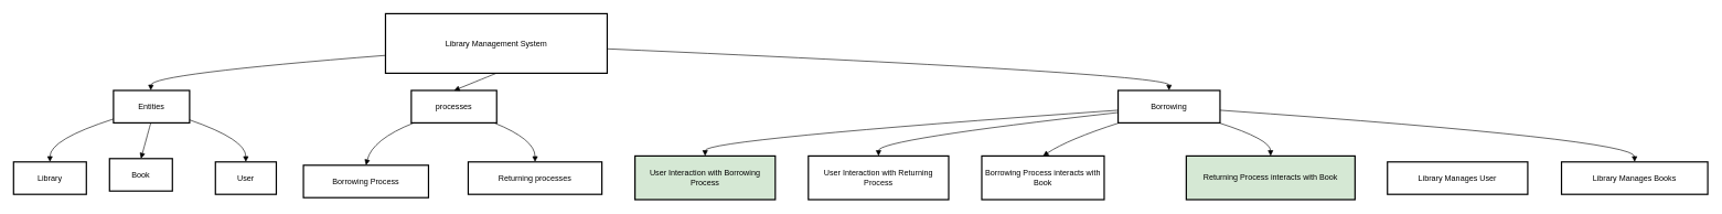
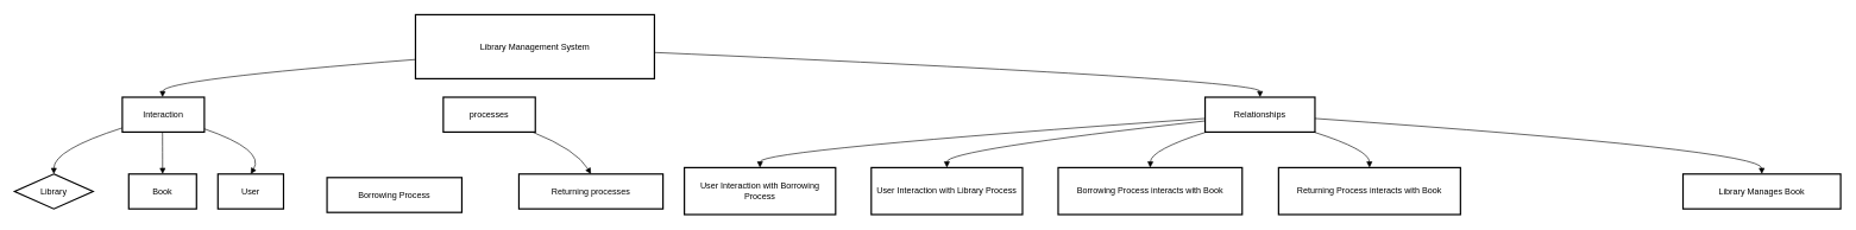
  <mxCell id="0" />
  <mxCell id="1" parent="0" />
  <mxCell id="2" value="Library Management System" style="whiteSpace=wrap;strokeWidth=2;" vertex="1" parent="1"><mxGeometry x="582" y="20" width="335" height="90" as="geometry" /></mxCell>
- <mxCell id="3" value="Entities" style="whiteSpace=wrap;strokeWidth=2;" vertex="1" parent="1"><mxGeometry x="171" y="136" width="115" height="49" as="geometry" /></mxCell>
+ <mxCell id="3" value="Interaction" style="whiteSpace=wrap;strokeWidth=2;" vertex="1" parent="1"><mxGeometry x="171" y="136" width="115" height="49" as="geometry" /></mxCell>
  <mxCell id="4" value="processes" style="whiteSpace=wrap;strokeWidth=2;" vertex="1" parent="1"><mxGeometry x="621" y="136" width="129" height="49" as="geometry" /></mxCell>
- <mxCell id="5" value="Borrowing" style="whiteSpace=wrap;strokeWidth=2;" vertex="1" parent="1"><mxGeometry x="1689" y="136" width="154" height="49" as="geometry" /></mxCell>
- <mxCell id="6" value="Library" style="whiteSpace=wrap;strokeWidth=2;" vertex="1" parent="1"><mxGeometry x="20" y="244" width="110" height="49" as="geometry" /></mxCell>
- <mxCell id="7" value="Book" style="whiteSpace=wrap;strokeWidth=2;" vertex="1" parent="1"><mxGeometry x="165" y="239" width="95" height="49" as="geometry" /></mxCell>
- <mxCell id="8" value="User" style="whiteSpace=wrap;strokeWidth=2;" vertex="1" parent="1"><mxGeometry x="325" y="244" width="92" height="49" as="geometry" /></mxCell>
+ <mxCell id="5" value="Relationships" style="whiteSpace=wrap;strokeWidth=2;" vertex="1" parent="1"><mxGeometry x="1689" y="136" width="154" height="49" as="geometry" /></mxCell>
+ <mxCell id="6" value="Library" style="rhombus;whiteSpace=wrap;strokeWidth=2;" vertex="1" parent="1"><mxGeometry x="20" y="244" width="110" height="49" as="geometry" /></mxCell>
+ <mxCell id="7" value="Book" style="whiteSpace=wrap;strokeWidth=2;" vertex="1" parent="1"><mxGeometry x="180" y="244" width="95" height="49" as="geometry" /></mxCell>
+ <mxCell id="8" value="User" style="whiteSpace=wrap;strokeWidth=2;" vertex="1" parent="1"><mxGeometry x="305" y="244" width="92" height="49" as="geometry" /></mxCell>
  <mxCell id="9" value="Borrowing Process" style="whiteSpace=wrap;strokeWidth=2;" vertex="1" parent="1"><mxGeometry x="458" y="249" width="189" height="49" as="geometry" /></mxCell>
- <mxCell id="10" value="Returning processes" style="whiteSpace=wrap;strokeWidth=2;" vertex="1" parent="1"><mxGeometry x="707" y="244" width="202" height="49" as="geometry" /></mxCell>
- <mxCell id="11" value="User Interaction with Borrowing Process" style="whiteSpace=wrap;strokeWidth=2;fillColor=#d5e8d4;" vertex="1" parent="1"><mxGeometry x="959" y="235" width="212" height="66" as="geometry" /></mxCell>
- <mxCell id="12" value="User Interaction with Returning Process" style="whiteSpace=wrap;strokeWidth=2;" vertex="1" parent="1"><mxGeometry x="1221" y="235" width="212" height="66" as="geometry" /></mxCell>
- <mxCell id="13" value="Borrowing Process interacts with Book" style="whiteSpace=wrap;strokeWidth=2;" vertex="1" parent="1"><mxGeometry x="1483" y="235" width="185" height="66" as="geometry" /></mxCell>
- <mxCell id="14" value="Returning Process interacts with Book" style="whiteSpace=wrap;strokeWidth=2;fillColor=#d5e8d4;" vertex="1" parent="1"><mxGeometry x="1792" y="235" width="255" height="66" as="geometry" /></mxCell>
- <mxCell id="15" value="Library Manages User" style="whiteSpace=wrap;strokeWidth=2;" vertex="1" parent="1"><mxGeometry x="2096" y="244" width="212" height="49" as="geometry" /></mxCell>
- <mxCell id="16" value="Library Manages Books" style="whiteSpace=wrap;strokeWidth=2;" vertex="1" parent="1"><mxGeometry x="2359" y="244" width="221" height="49" as="geometry" /></mxCell>
+ <mxCell id="10" value="Returning processes" style="whiteSpace=wrap;strokeWidth=2;" vertex="1" parent="1"><mxGeometry x="727" y="244" width="202" height="49" as="geometry" /></mxCell>
+ <mxCell id="11" value="User Interaction with Borrowing Process" style="whiteSpace=wrap;strokeWidth=2;" vertex="1" parent="1"><mxGeometry x="959" y="235" width="212" height="66" as="geometry" /></mxCell>
+ <mxCell id="12" value="User Interaction with Library Process" style="whiteSpace=wrap;strokeWidth=2;" vertex="1" parent="1"><mxGeometry x="1221" y="235" width="212" height="66" as="geometry" /></mxCell>
+ <mxCell id="13" value="Borrowing Process interacts with Book" style="whiteSpace=wrap;strokeWidth=2;" vertex="1" parent="1"><mxGeometry x="1483" y="235" width="258" height="66" as="geometry" /></mxCell>
+ <mxCell id="14" value="Returning Process interacts with Book" style="whiteSpace=wrap;strokeWidth=2;" vertex="1" parent="1"><mxGeometry x="1792" y="235" width="255" height="66" as="geometry" /></mxCell>
+ <mxCell id="16" value="Library Manages Book" style="whiteSpace=wrap;strokeWidth=2;" vertex="1" parent="1"><mxGeometry x="2359" y="244" width="221" height="49" as="geometry" /></mxCell>
  <mxCell id="17" value="" style="curved=1;startArrow=none;endArrow=block;exitX=0;exitY=0.7;entryX=0.49;entryY=0.01;rounded=0;" edge="1" parent="1" source="2" target="3"><mxGeometry relative="1" as="geometry"><Array as="points"><mxPoint x="228" y="111" /></Array></mxGeometry></mxCell>
- <mxCell id="18" value="" style="curved=1;startArrow=none;endArrow=block;exitX=0.5;exitY=1;entryX=0.5;entryY=0.01;rounded=0;" edge="1" parent="1" source="2" target="4"><mxGeometry relative="1" as="geometry"><Array as="points" /></mxGeometry></mxCell>
  <mxCell id="19" value="" style="curved=1;startArrow=none;endArrow=block;exitX=1;exitY=0.59;entryX=0.5;entryY=0.01;rounded=0;" edge="1" parent="1" source="2" target="5"><mxGeometry relative="1" as="geometry"><Array as="points"><mxPoint x="1766" y="111" /></Array></mxGeometry></mxCell>
  <mxCell id="20" value="" style="curved=1;startArrow=none;endArrow=block;exitX=0;exitY=0.88;entryX=0.5;entryY=-0.01;rounded=0;" edge="1" parent="1" source="3" target="6"><mxGeometry relative="1" as="geometry"><Array as="points"><mxPoint x="75" y="210" /></Array></mxGeometry></mxCell>
  <mxCell id="21" value="" style="curved=1;startArrow=none;endArrow=block;exitX=0.49;exitY=1;entryX=0.5;entryY=-0.01;rounded=0;" edge="1" parent="1" source="3" target="7"><mxGeometry relative="1" as="geometry"><Array as="points" /></mxGeometry></mxCell>
  <mxCell id="22" value="" style="curved=1;startArrow=none;endArrow=block;exitX=0.99;exitY=0.9;entryX=0.5;entryY=-0.01;rounded=0;" edge="1" parent="1" source="3" target="8"><mxGeometry relative="1" as="geometry"><Array as="points"><mxPoint x="371" y="210" /></Array></mxGeometry></mxCell>
- <mxCell id="23" value="" style="curved=1;startArrow=none;endArrow=block;exitX=0.03;exitY=1;entryX=0.5;entryY=-0.01;rounded=0;" edge="1" parent="1" source="4" target="9"><mxGeometry relative="1" as="geometry"><Array as="points"><mxPoint x="562" y="210" /></Array></mxGeometry></mxCell>
  <mxCell id="24" value="" style="curved=1;startArrow=none;endArrow=block;exitX=0.97;exitY=1;entryX=0.5;entryY=-0.01;rounded=0;" edge="1" parent="1" source="4" target="10"><mxGeometry relative="1" as="geometry"><Array as="points"><mxPoint x="808" y="210" /></Array></mxGeometry></mxCell>
  <mxCell id="25" value="" style="curved=1;startArrow=none;endArrow=block;exitX=0;exitY=0.61;entryX=0.5;entryY=0;rounded=0;" edge="1" parent="1" source="5" target="11"><mxGeometry relative="1" as="geometry"><Array as="points"><mxPoint x="1065" y="210" /></Array></mxGeometry></mxCell>
  <mxCell id="26" value="" style="curved=1;startArrow=none;endArrow=block;exitX=0;exitY=0.68;entryX=0.5;entryY=0;rounded=0;" edge="1" parent="1" source="5" target="12"><mxGeometry relative="1" as="geometry"><Array as="points"><mxPoint x="1327" y="210" /></Array></mxGeometry></mxCell>
  <mxCell id="27" value="" style="curved=1;startArrow=none;endArrow=block;exitX=0.01;exitY=1;entryX=0.5;entryY=0;rounded=0;" edge="1" parent="1" source="5" target="13"><mxGeometry relative="1" as="geometry"><Array as="points"><mxPoint x="1613" y="210" /></Array></mxGeometry></mxCell>
  <mxCell id="28" value="" style="curved=1;startArrow=none;endArrow=block;exitX=0.99;exitY=1;entryX=0.5;entryY=0;rounded=0;" edge="1" parent="1" source="5" target="14"><mxGeometry relative="1" as="geometry"><Array as="points"><mxPoint x="1919" y="210" /></Array></mxGeometry></mxCell>
  <mxCell id="29" value="" style="curved=1;startArrow=none;endArrow=block;exitX=1;exitY=0.61;entryX=0.5;entryY=-0.01;rounded=0;" edge="1" parent="1" source="5" target="16"><mxGeometry relative="1" as="geometry"><Array as="points"><mxPoint x="2469" y="210" /></Array></mxGeometry></mxCell>
